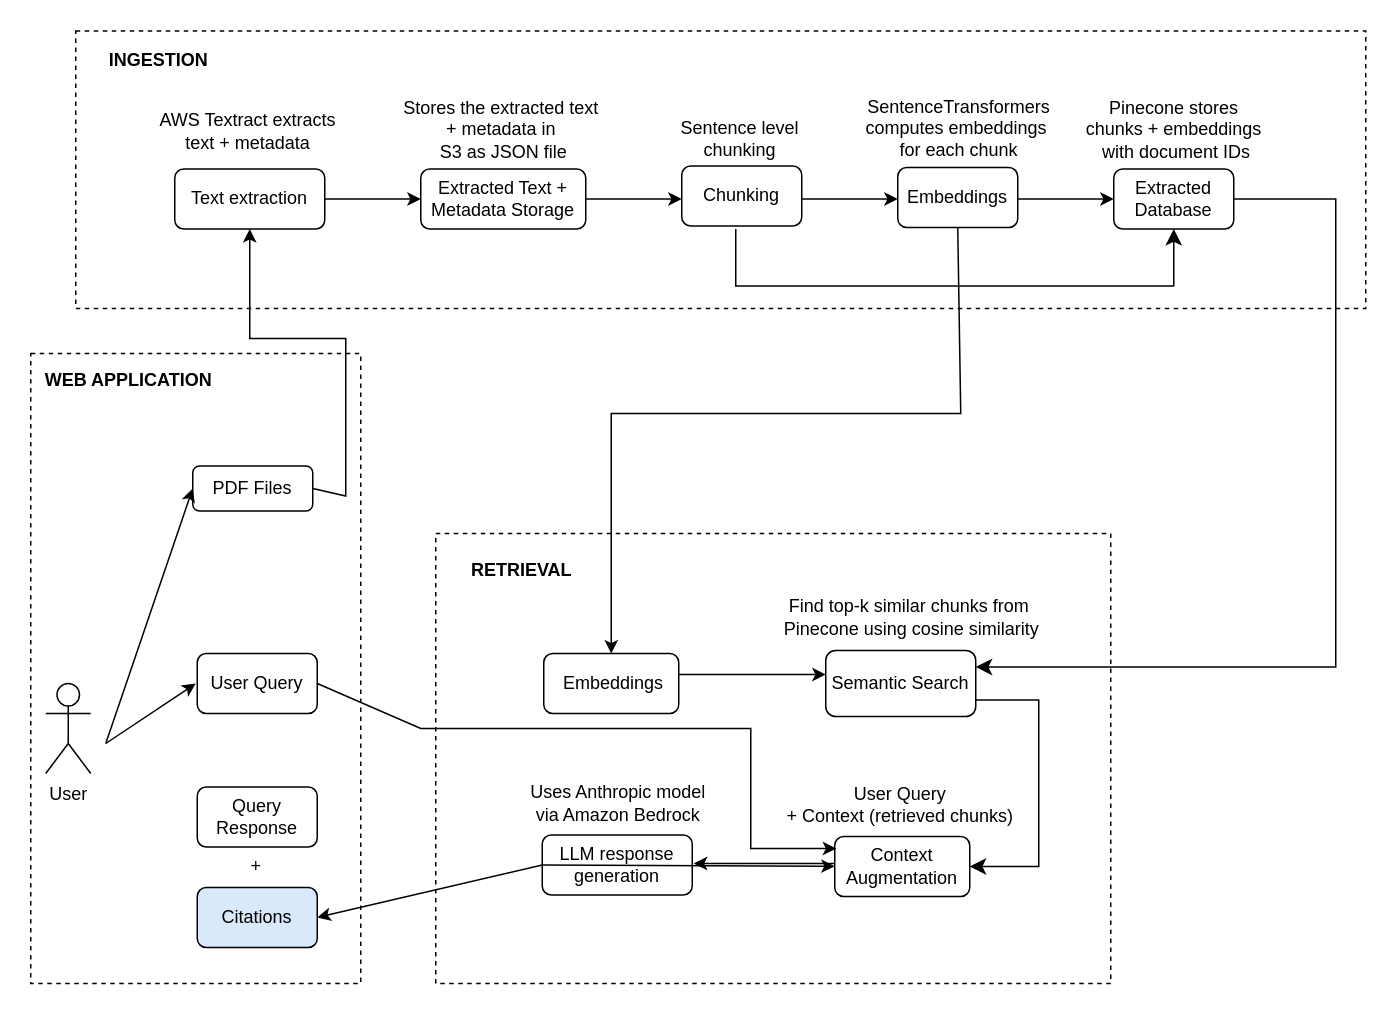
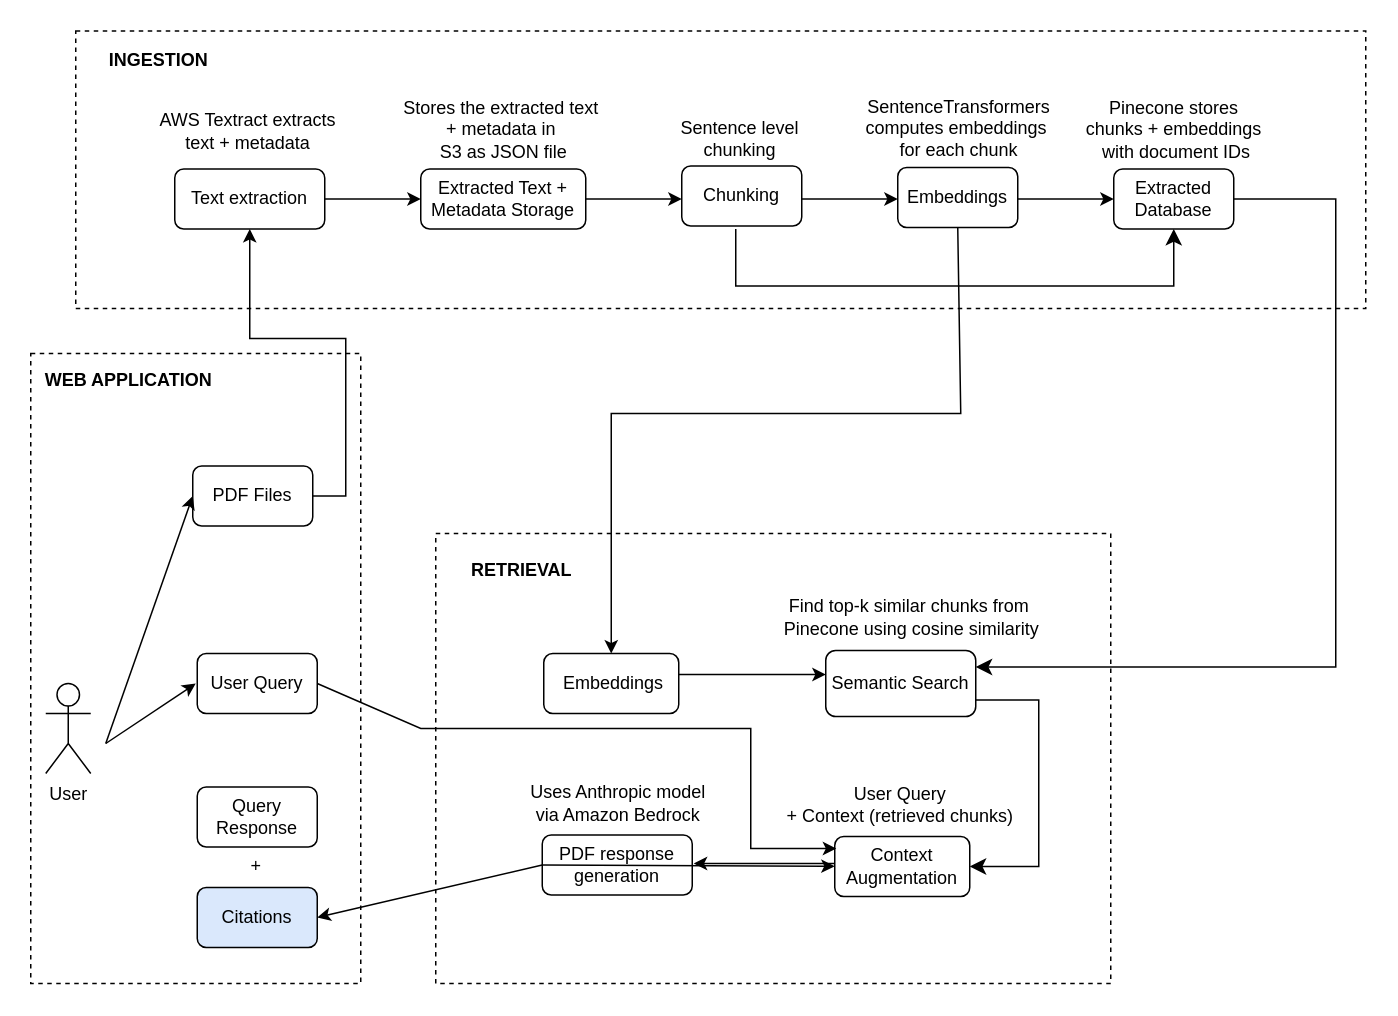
  <mxCell id="0" />
  <mxCell id="1" parent="0" />
  <mxCell id="2" value="User Query" style="rounded=1;whiteSpace=wrap;html=1;" parent="1" vertex="1"><mxGeometry x="131" y="435" width="80" height="40" as="geometry" /></mxCell>
  <mxCell id="3" value="Query Response" style="rounded=1;whiteSpace=wrap;html=1;" parent="1" vertex="1"><mxGeometry x="131" y="524" width="80" height="40" as="geometry" /></mxCell>
- <mxCell id="4" value="LLM response generation" style="rounded=1;whiteSpace=wrap;html=1;" parent="1" vertex="1"><mxGeometry x="361" y="556" width="100" height="40" as="geometry" /></mxCell>
+ <mxCell id="4" value="PDF response generation" style="rounded=1;whiteSpace=wrap;html=1;" parent="1" vertex="1"><mxGeometry x="361" y="556" width="100" height="40" as="geometry" /></mxCell>
  <mxCell id="5" value="Citations" style="rounded=1;whiteSpace=wrap;html=1;fillColor=#dae8fc;" parent="1" vertex="1"><mxGeometry x="131" y="591" width="80" height="40" as="geometry" /></mxCell>
- <mxCell id="6" value="PDF Files" style="rounded=1;whiteSpace=wrap;html=1;" parent="1" vertex="1"><mxGeometry x="128" y="310" width="80" height="30" as="geometry" /></mxCell>
+ <mxCell id="6" value="PDF Files" style="rounded=1;whiteSpace=wrap;html=1;" parent="1" vertex="1"><mxGeometry x="128" y="310" width="80" height="40" as="geometry" /></mxCell>
  <mxCell id="7" value="Text extraction" style="rounded=1;whiteSpace=wrap;html=1;" parent="1" vertex="1"><mxGeometry x="116" y="112" width="100" height="40" as="geometry" /></mxCell>
  <mxCell id="8" value="AWS Textract&amp;nbsp;&lt;span style=&quot;background-color: transparent; color: light-dark(rgb(0, 0, 0), rgb(255, 255, 255));&quot;&gt;extracts text + metadata&lt;/span&gt;" style="text;html=1;align=center;verticalAlign=middle;whiteSpace=wrap;rounded=0;" parent="1" vertex="1"><mxGeometry x="105" y="72" width="120" height="30" as="geometry" /></mxCell>
  <mxCell id="9" value="Sentence level chunking" style="text;html=1;align=center;verticalAlign=middle;whiteSpace=wrap;rounded=0;" parent="1" vertex="1"><mxGeometry x="433" y="77" width="120" height="30" as="geometry" /></mxCell>
  <mxCell id="10" value="Chunking" style="rounded=1;whiteSpace=wrap;html=1;" parent="1" vertex="1"><mxGeometry x="454" y="110" width="80" height="40" as="geometry" /></mxCell>
  <mxCell id="11" value="Embeddings" style="rounded=1;whiteSpace=wrap;html=1;" parent="1" vertex="1"><mxGeometry x="598" y="111" width="80" height="40" as="geometry" /></mxCell>
  <mxCell id="12" value="SentenceTransformers computes embeddings&amp;nbsp;&lt;div&gt;for each chunk&lt;/div&gt;" style="text;html=1;align=center;verticalAlign=middle;whiteSpace=wrap;rounded=0;" parent="1" vertex="1"><mxGeometry x="558" y="59" width="162" height="52" as="geometry" /></mxCell>
  <mxCell id="13" value="Extracted Database" style="rounded=1;whiteSpace=wrap;html=1;" parent="1" vertex="1"><mxGeometry x="742" y="112" width="80" height="40" as="geometry" /></mxCell>
  <mxCell id="14" value="Pinecone stores&amp;nbsp;&lt;div&gt;chunks + embeddings&amp;nbsp;&lt;/div&gt;&lt;div&gt;with document IDs&lt;/div&gt;" style="text;html=1;align=center;verticalAlign=middle;whiteSpace=wrap;rounded=0;" parent="1" vertex="1"><mxGeometry x="708" y="60" width="152" height="52" as="geometry" /></mxCell>
  <mxCell id="15" value="Uses Anthropic model&amp;nbsp;&lt;div&gt;via Amazon Bedrock&amp;nbsp;&lt;/div&gt;" style="text;html=1;align=center;verticalAlign=middle;resizable=0;points=[];autosize=1;strokeColor=none;fillColor=none;" parent="1" vertex="1"><mxGeometry x="343" y="515" width="140" height="40" as="geometry" /></mxCell>
  <mxCell id="16" value="&amp;nbsp;Embeddings" style="rounded=1;whiteSpace=wrap;html=1;" parent="1" vertex="1"><mxGeometry x="362" y="435" width="90" height="40" as="geometry" /></mxCell>
  <mxCell id="17" value="Semantic Search" style="rounded=1;whiteSpace=wrap;html=1;" parent="1" vertex="1"><mxGeometry x="550" y="433" width="100" height="44" as="geometry" /></mxCell>
  <mxCell id="18" value="Find top-k similar chunks from&amp;nbsp;&lt;div&gt;Pinecone&lt;span style=&quot;background-color: transparent; color: light-dark(rgb(0, 0, 0), rgb(255, 255, 255));&quot;&gt;&amp;nbsp;using cosine similarity&lt;/span&gt;&lt;/div&gt;" style="text;html=1;align=center;verticalAlign=middle;resizable=0;points=[];autosize=1;strokeColor=none;fillColor=none;" parent="1" vertex="1"><mxGeometry x="512" y="391" width="190" height="40" as="geometry" /></mxCell>
  <mxCell id="19" value="Context Augmentation" style="rounded=1;whiteSpace=wrap;html=1;" parent="1" vertex="1"><mxGeometry x="556" y="557" width="90" height="40" as="geometry" /></mxCell>
  <mxCell id="20" value="User Query&amp;nbsp;&lt;div&gt;+ Context (retrieved chunks)&amp;nbsp;&lt;/div&gt;" style="text;html=1;align=center;verticalAlign=middle;resizable=0;points=[];autosize=1;strokeColor=none;fillColor=none;" parent="1" vertex="1"><mxGeometry x="511" y="516" width="180" height="40" as="geometry" /></mxCell>
  <mxCell id="21" value="User" style="shape=umlActor;verticalLabelPosition=bottom;verticalAlign=top;html=1;outlineConnect=0;" parent="1" vertex="1"><mxGeometry x="30" y="455" width="30" height="60" as="geometry" /></mxCell>
  <mxCell id="22" value="Extracted Text + Metadata Storage" style="rounded=1;whiteSpace=wrap;html=1;" parent="1" vertex="1"><mxGeometry x="280" y="112" width="110" height="40" as="geometry" /></mxCell>
  <mxCell id="23" value="Stores the extracted&amp;nbsp;&lt;span style=&quot;background-color: transparent; color: light-dark(rgb(0, 0, 0), rgb(255, 255, 255));&quot;&gt;text&amp;nbsp;&lt;/span&gt;&lt;div&gt;&lt;span style=&quot;background-color: transparent; color: light-dark(rgb(0, 0, 0), rgb(255, 255, 255));&quot;&gt;+ metadata in&amp;nbsp;&lt;/span&gt;&lt;div&gt;&lt;div&gt;S3 as JSON file&lt;/div&gt;&lt;/div&gt;&lt;/div&gt;" style="text;html=1;align=center;verticalAlign=middle;resizable=0;points=[];autosize=1;strokeColor=none;fillColor=none;" parent="1" vertex="1"><mxGeometry x="255" y="56" width="160" height="60" as="geometry" /></mxCell>
  <mxCell id="24" value="" style="rounded=0;whiteSpace=wrap;html=1;fillColor=none;dashed=1;" parent="1" vertex="1"><mxGeometry x="20" y="235" width="220" height="420" as="geometry" /></mxCell>
  <mxCell id="25" value="" style="endArrow=classic;html=1;rounded=0;entryX=0;entryY=0.5;entryDx=0;entryDy=0;" parent="1" edge="1"><mxGeometry width="50" height="50" relative="1" as="geometry"><mxPoint x="70" y="495" as="sourcePoint" /><mxPoint x="130" y="455" as="targetPoint" /></mxGeometry></mxCell>
  <mxCell id="26" value="" style="endArrow=classic;html=1;rounded=0;entryX=0;entryY=0.5;entryDx=0;entryDy=0;" parent="1" target="6" edge="1"><mxGeometry width="50" height="50" relative="1" as="geometry"><mxPoint x="70" y="495" as="sourcePoint" /><mxPoint x="140" y="465" as="targetPoint" /></mxGeometry></mxCell>
  <mxCell id="27" value="&lt;b&gt;WEB APPLICATION&lt;/b&gt;" style="text;html=1;align=center;verticalAlign=middle;resizable=0;points=[];autosize=1;strokeColor=none;fillColor=none;" parent="1" vertex="1"><mxGeometry x="20" y="238" width="130" height="30" as="geometry" /></mxCell>
  <mxCell id="28" value="" style="endArrow=classic;html=1;rounded=0;exitX=1;exitY=0.5;exitDx=0;exitDy=0;" parent="1" source="7" target="22" edge="1"><mxGeometry width="50" height="50" relative="1" as="geometry"><mxPoint x="320" y="250" as="sourcePoint" /><mxPoint x="370" y="200" as="targetPoint" /></mxGeometry></mxCell>
  <mxCell id="29" value="" style="endArrow=classic;html=1;rounded=0;exitX=1;exitY=0.5;exitDx=0;exitDy=0;" parent="1" edge="1"><mxGeometry width="50" height="50" relative="1" as="geometry"><mxPoint x="390" y="132" as="sourcePoint" /><mxPoint x="454" y="132" as="targetPoint" /></mxGeometry></mxCell>
  <mxCell id="30" value="" style="endArrow=classic;html=1;rounded=0;exitX=1;exitY=0.5;exitDx=0;exitDy=0;" parent="1" edge="1"><mxGeometry width="50" height="50" relative="1" as="geometry"><mxPoint x="534" y="132" as="sourcePoint" /><mxPoint x="598" y="132" as="targetPoint" /></mxGeometry></mxCell>
  <mxCell id="31" value="" style="endArrow=classic;html=1;rounded=0;exitX=1;exitY=0.5;exitDx=0;exitDy=0;" parent="1" edge="1"><mxGeometry width="50" height="50" relative="1" as="geometry"><mxPoint x="678" y="132" as="sourcePoint" /><mxPoint x="742" y="132" as="targetPoint" /></mxGeometry></mxCell>
  <mxCell id="32" value="" style="endArrow=classic;html=1;rounded=0;exitX=1;exitY=0.5;exitDx=0;exitDy=0;entryX=0.5;entryY=1;entryDx=0;entryDy=0;" parent="1" source="6" target="7" edge="1"><mxGeometry width="50" height="50" relative="1" as="geometry"><mxPoint x="200" y="325" as="sourcePoint" /><mxPoint x="280" y="275" as="targetPoint" /><Array as="points"><mxPoint x="230" y="330" /><mxPoint x="230" y="225" /><mxPoint x="166" y="225" /></Array></mxGeometry></mxCell>
  <mxCell id="33" value="" style="edgeStyle=elbowEdgeStyle;elbow=vertical;endArrow=classic;html=1;curved=0;rounded=0;endSize=8;startSize=8;entryX=0.5;entryY=1;entryDx=0;entryDy=0;" parent="1" target="13" edge="1"><mxGeometry width="50" height="50" relative="1" as="geometry"><mxPoint x="490" y="152" as="sourcePoint" /><mxPoint x="470" y="300" as="targetPoint" /><Array as="points"><mxPoint x="640" y="190" /></Array></mxGeometry></mxCell>
  <mxCell id="34" value="" style="edgeStyle=elbowEdgeStyle;elbow=vertical;endArrow=classic;html=1;curved=0;rounded=0;endSize=8;startSize=8;exitX=1;exitY=0.75;exitDx=0;exitDy=0;entryX=1;entryY=0.5;entryDx=0;entryDy=0;" parent="1" source="17" target="19" edge="1"><mxGeometry width="50" height="50" relative="1" as="geometry"><mxPoint x="662" y="465" as="sourcePoint" /><mxPoint x="702" y="535" as="targetPoint" /><Array as="points"><mxPoint x="692" y="535" /></Array></mxGeometry></mxCell>
  <mxCell id="35" value="" style="endArrow=classic;html=1;rounded=0;entryX=0;entryY=0.5;entryDx=0;entryDy=0;exitX=1;exitY=0.5;exitDx=0;exitDy=0;" parent="1" edge="1"><mxGeometry width="50" height="50" relative="1" as="geometry"><mxPoint x="452" y="449" as="sourcePoint" /><mxPoint x="550" y="449" as="targetPoint" /><Array as="points" /></mxGeometry></mxCell>
  <mxCell id="36" value="" style="endArrow=classic;html=1;rounded=0;exitX=1;exitY=0.5;exitDx=0;exitDy=0;" parent="1" edge="1"><mxGeometry width="50" height="50" relative="1" as="geometry"><mxPoint x="211" y="455" as="sourcePoint" /><mxPoint x="557" y="565" as="targetPoint" /><Array as="points"><mxPoint x="280" y="485" /><mxPoint x="500" y="485" /><mxPoint x="500" y="565" /></Array></mxGeometry></mxCell>
  <mxCell id="37" value="" style="endArrow=classic;html=1;rounded=0;exitX=-0.002;exitY=0.449;exitDx=0;exitDy=0;exitPerimeter=0;" parent="1" source="19" edge="1"><mxGeometry width="50" height="50" relative="1" as="geometry"><mxPoint x="552" y="575" as="sourcePoint" /><mxPoint x="462" y="575" as="targetPoint" /></mxGeometry></mxCell>
  <mxCell id="38" value="" style="endArrow=classic;html=1;rounded=0;exitX=0;exitY=0.5;exitDx=0;exitDy=0;" parent="1" source="4" target="19" edge="1"><mxGeometry width="50" height="50" relative="1" as="geometry"><mxPoint x="210" y="565" as="sourcePoint" /><mxPoint x="260" y="515" as="targetPoint" /></mxGeometry></mxCell>
  <mxCell id="39" value="" style="endArrow=classic;html=1;rounded=0;exitX=0;exitY=0.5;exitDx=0;exitDy=0;entryX=1;entryY=0.5;entryDx=0;entryDy=0;" parent="1" source="4" target="5" edge="1"><mxGeometry width="50" height="50" relative="1" as="geometry"><mxPoint x="210" y="565" as="sourcePoint" /><mxPoint x="260" y="515" as="targetPoint" /></mxGeometry></mxCell>
  <mxCell id="40" value="+" style="text;html=1;align=center;verticalAlign=middle;resizable=0;points=[];autosize=1;strokeColor=none;fillColor=none;" parent="1" vertex="1"><mxGeometry x="155" y="562" width="30" height="30" as="geometry" /></mxCell>
  <mxCell id="41" value="" style="edgeStyle=elbowEdgeStyle;elbow=horizontal;endArrow=classic;html=1;curved=0;rounded=0;endSize=8;startSize=8;exitX=1;exitY=0.5;exitDx=0;exitDy=0;entryX=1;entryY=0.25;entryDx=0;entryDy=0;" parent="1" target="17" edge="1" source="13"><mxGeometry width="50" height="50" relative="1" as="geometry"><mxPoint x="822" y="162" as="sourcePoint" /><mxPoint x="608" y="450" as="targetPoint" /><Array as="points"><mxPoint x="890" y="320" /></Array></mxGeometry></mxCell>
  <mxCell id="42" value="" style="endArrow=classic;html=1;rounded=0;entryX=0.5;entryY=0;entryDx=0;entryDy=0;exitX=0.5;exitY=1;exitDx=0;exitDy=0;" parent="1" source="11" target="16" edge="1"><mxGeometry width="50" height="50" relative="1" as="geometry"><mxPoint x="460" y="385" as="sourcePoint" /><mxPoint x="510" y="335" as="targetPoint" /><Array as="points"><mxPoint x="640" y="275" /><mxPoint x="407" y="275" /></Array></mxGeometry></mxCell>
  <mxCell id="43" value="" style="rounded=0;whiteSpace=wrap;html=1;fillColor=none;dashed=1;" parent="1" vertex="1"><mxGeometry x="290" y="355" width="450" height="300" as="geometry" /></mxCell>
  <mxCell id="44" value="&lt;b&gt;RETRIEVAL&lt;/b&gt;" style="text;html=1;align=center;verticalAlign=middle;resizable=0;points=[];autosize=1;strokeColor=none;fillColor=none;" parent="1" vertex="1"><mxGeometry x="302" y="365" width="90" height="30" as="geometry" /></mxCell>
  <mxCell id="45" value="" style="rounded=0;whiteSpace=wrap;html=1;fillColor=none;dashed=1;" parent="1" vertex="1"><mxGeometry x="50" y="20" width="860" height="185" as="geometry" /></mxCell>
  <mxCell id="46" value="&lt;b&gt;INGESTION&lt;/b&gt;" style="text;html=1;align=center;verticalAlign=middle;resizable=0;points=[];autosize=1;strokeColor=none;fillColor=none;" parent="1" vertex="1"><mxGeometry x="60" y="25" width="90" height="30" as="geometry" /></mxCell>
